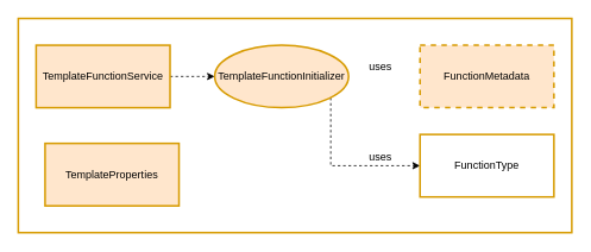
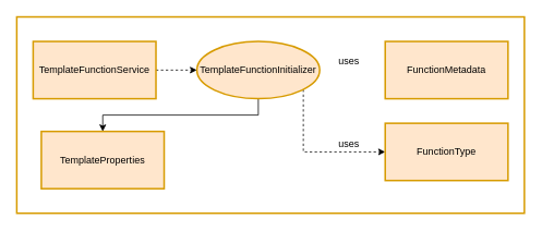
  <mxCell id="0" />
  <mxCell id="1" parent="0" />
  <mxCell id="2" value="" style="rounded=0;whiteSpace=wrap;html=1;strokeWidth=2;strokeColor=#D79B00;" vertex="1" parent="1"><mxGeometry x="20" y="20" width="620" height="240" as="geometry" /></mxCell>
  <mxCell id="3" style="edgeStyle=orthogonalEdgeStyle;rounded=0;orthogonalLoop=1;jettySize=auto;html=1;exitX=1;exitY=0.5;exitDx=0;exitDy=0;entryX=0;entryY=0.5;entryDx=0;entryDy=0;dashed=1;" edge="1" parent="1" source="5" target="7"><mxGeometry relative="1" as="geometry" /></mxCell>
+ <mxCell id="4" style="edgeStyle=orthogonalEdgeStyle;rounded=0;orthogonalLoop=1;jettySize=auto;html=1;entryX=0.5;entryY=0;entryDx=0;entryDy=0;" edge="1" parent="1" source="7" target="8"><mxGeometry relative="1" as="geometry"><Array as="points"><mxPoint x="315" y="140" /><mxPoint x="125" y="140" /></Array></mxGeometry></mxCell>
  <mxCell id="5" value="TemplateFunctionService" style="rounded=0;whiteSpace=wrap;html=1;strokeWidth=2;fillColor=#ffe6cc;strokeColor=#d79b00;" vertex="1" parent="1"><mxGeometry x="40" y="50" width="150" height="70" as="geometry" /></mxCell>
  <mxCell id="6" style="edgeStyle=orthogonalEdgeStyle;rounded=0;orthogonalLoop=1;jettySize=auto;html=1;entryX=0;entryY=0.5;entryDx=0;entryDy=0;dashed=1;" edge="1" parent="1" source="7" target="10"><mxGeometry relative="1" as="geometry"><Array as="points"><mxPoint x="370" y="185" /></Array></mxGeometry></mxCell>
  <mxCell id="7" value="TemplateFunctionInitializer" style="ellipse;whiteSpace=wrap;html=1;strokeWidth=2;fillColor=#ffe6cc;strokeColor=#d79b00;" vertex="1" parent="1"><mxGeometry x="240" y="50" width="150" height="70" as="geometry" /></mxCell>
  <mxCell id="8" value="TemplateProperties" style="rounded=0;whiteSpace=wrap;html=1;strokeWidth=2;fillColor=#ffe6cc;strokeColor=#d79b00;" vertex="1" parent="1"><mxGeometry x="50" y="160" width="150" height="70" as="geometry" /></mxCell>
- <mxCell id="9" value="FunctionMetadata" style="rounded=0;whiteSpace=wrap;html=1;strokeWidth=2;fillColor=#ffe6cc;strokeColor=#d79b00;dashed=1;" vertex="1" parent="1"><mxGeometry x="470" y="50" width="150" height="70" as="geometry" /></mxCell>
- <mxCell id="10" value="FunctionType" style="rounded=0;whiteSpace=wrap;html=1;strokeWidth=2;fillColor=#ffffff;strokeColor=#d79b00;" vertex="1" parent="1"><mxGeometry x="470" y="150" width="150" height="70" as="geometry" /></mxCell>
+ <mxCell id="9" value="FunctionMetadata" style="rounded=0;whiteSpace=wrap;html=1;strokeWidth=2;fillColor=#ffe6cc;strokeColor=#d79b00;" vertex="1" parent="1"><mxGeometry x="470" y="50" width="150" height="70" as="geometry" /></mxCell>
+ <mxCell id="10" value="FunctionType" style="rounded=0;whiteSpace=wrap;html=1;strokeWidth=2;fillColor=#ffe6cc;strokeColor=#d79b00;" vertex="1" parent="1"><mxGeometry x="470" y="150" width="150" height="70" as="geometry" /></mxCell>
  <mxCell id="11" value="uses" style="text;html=1;strokeColor=none;fillColor=none;align=center;verticalAlign=middle;whiteSpace=wrap;rounded=0;" vertex="1" parent="1"><mxGeometry x="396" y="60" width="60" height="30" as="geometry" /></mxCell>
  <mxCell id="12" value="uses" style="text;html=1;strokeColor=none;fillColor=none;align=center;verticalAlign=middle;whiteSpace=wrap;rounded=0;" vertex="1" parent="1"><mxGeometry x="396" y="160" width="60" height="30" as="geometry" /></mxCell>
